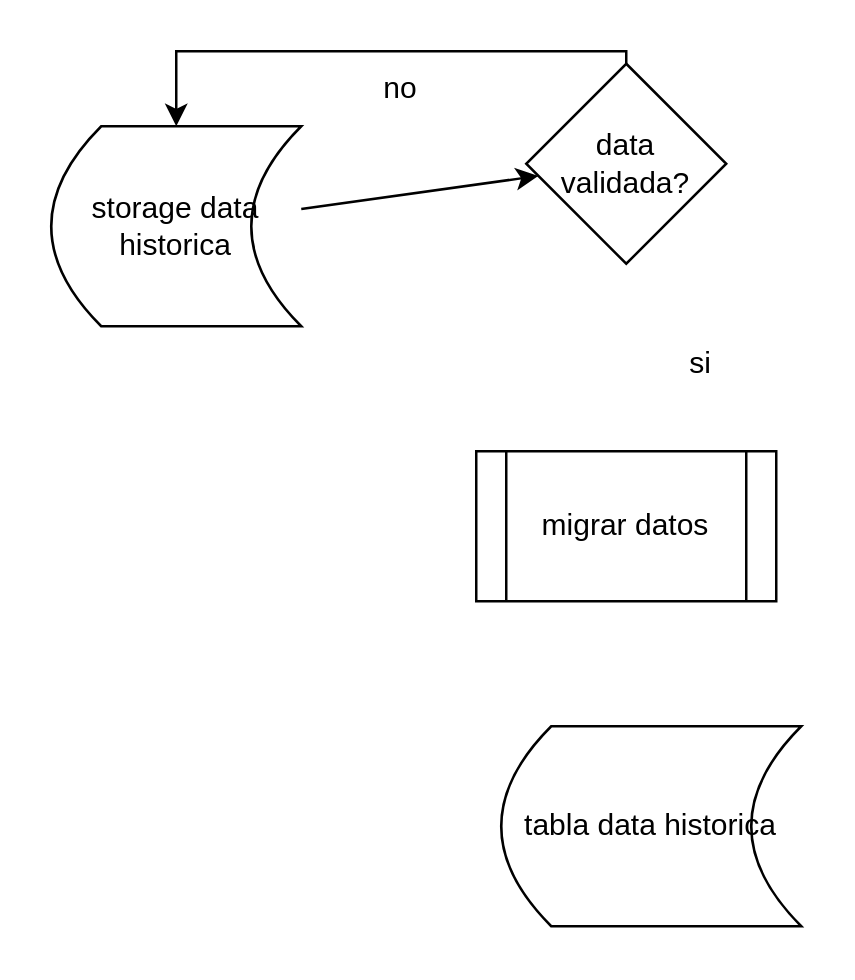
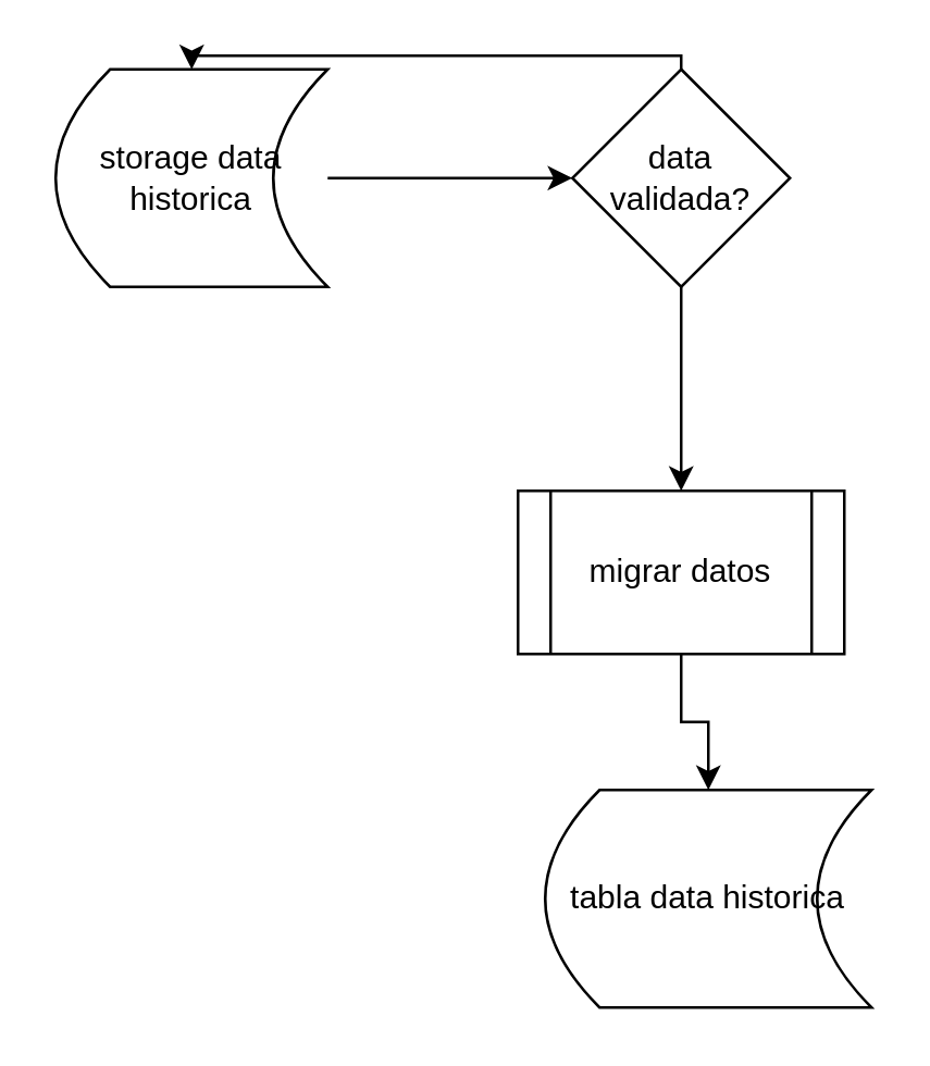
  <mxCell id="0" />
  <mxCell id="1" parent="0" />
  <mxCell id="2" value="data validada?" style="rhombus;whiteSpace=wrap;html=1;" vertex="1" parent="1"><mxGeometry x="210" y="25" width="80" height="80" as="geometry" /></mxCell>
- <mxCell id="3" value="storage data historica" style="shape=dataStorage;whiteSpace=wrap;html=1;fixedSize=1;" vertex="1" parent="1"><mxGeometry x="20" y="50" width="100" height="80" as="geometry" /></mxCell>
+ <mxCell id="3" value="storage data historica" style="shape=dataStorage;whiteSpace=wrap;html=1;fixedSize=1;" vertex="1" parent="1"><mxGeometry x="20" y="25" width="100" height="80" as="geometry" /></mxCell>
  <mxCell id="4" value="" style="endArrow=classic;html=1;rounded=0;" edge="1" parent="1" source="3" target="2"><mxGeometry width="50" height="50" relative="1" as="geometry"><mxPoint x="300" y="150" as="sourcePoint" /><mxPoint x="350" y="100" as="targetPoint" /></mxGeometry></mxCell>
+ <mxCell id="5" style="edgeStyle=orthogonalEdgeStyle;rounded=0;orthogonalLoop=1;jettySize=auto;html=1;exitX=0.5;exitY=1;exitDx=0;exitDy=0;entryX=0.5;entryY=0;entryDx=0;entryDy=0;" edge="1" parent="1" source="6" target="11"><mxGeometry relative="1" as="geometry" /></mxCell>
  <mxCell id="6" value="migrar datos" style="shape=process;whiteSpace=wrap;html=1;backgroundOutline=1;" vertex="1" parent="1"><mxGeometry x="190" y="180" width="120" height="60" as="geometry" /></mxCell>
+ <mxCell id="7" value="" style="endArrow=classic;html=1;rounded=0;exitX=0.5;exitY=1;exitDx=0;exitDy=0;entryX=0.5;entryY=0;entryDx=0;entryDy=0;" edge="1" parent="1" source="2" target="6"><mxGeometry width="50" height="50" relative="1" as="geometry"><mxPoint x="300" y="150" as="sourcePoint" /><mxPoint x="350" y="100" as="targetPoint" /></mxGeometry></mxCell>
  <mxCell id="8" value="" style="endArrow=classic;html=1;rounded=0;exitX=0.5;exitY=0;exitDx=0;exitDy=0;entryX=0.5;entryY=0;entryDx=0;entryDy=0;" edge="1" parent="1" source="2" target="3"><mxGeometry width="50" height="50" relative="1" as="geometry"><mxPoint x="300" y="140" as="sourcePoint" /><mxPoint x="350" y="90" as="targetPoint" /><Array as="points"><mxPoint x="250" y="20" /><mxPoint x="70" y="20" /></Array></mxGeometry></mxCell>
- <mxCell id="9" value="si" style="text;html=1;strokeColor=none;fillColor=none;align=center;verticalAlign=middle;whiteSpace=wrap;rounded=0;" vertex="1" parent="1"><mxGeometry x="250" y="130" width="60" height="30" as="geometry" /></mxCell>
- <mxCell id="10" value="no" style="text;html=1;strokeColor=none;fillColor=none;align=center;verticalAlign=middle;whiteSpace=wrap;rounded=0;" vertex="1" parent="1"><mxGeometry x="130" y="20" width="60" height="30" as="geometry" /></mxCell>
  <mxCell id="11" value="tabla data historica" style="shape=dataStorage;whiteSpace=wrap;html=1;fixedSize=1;" vertex="1" parent="1"><mxGeometry x="200" y="290" width="120" height="80" as="geometry" /></mxCell>
